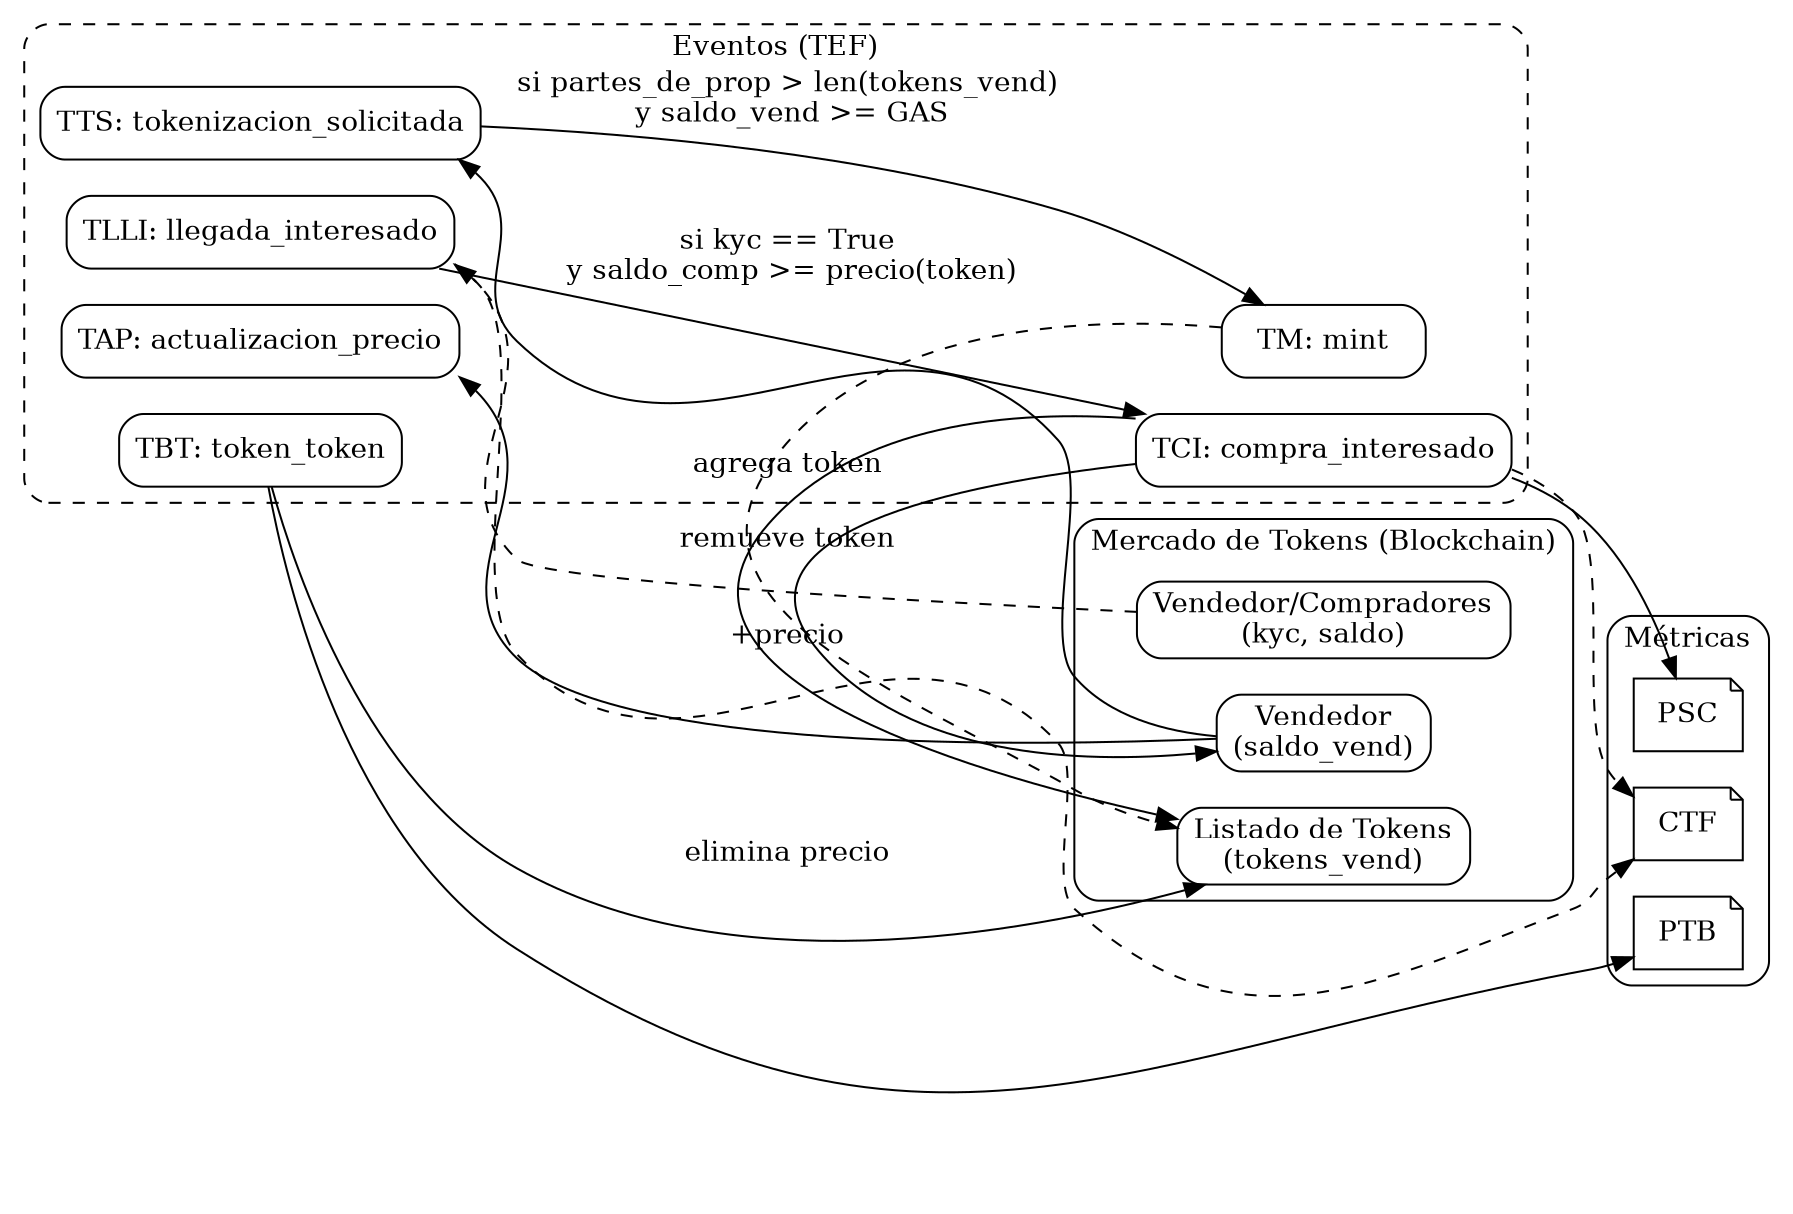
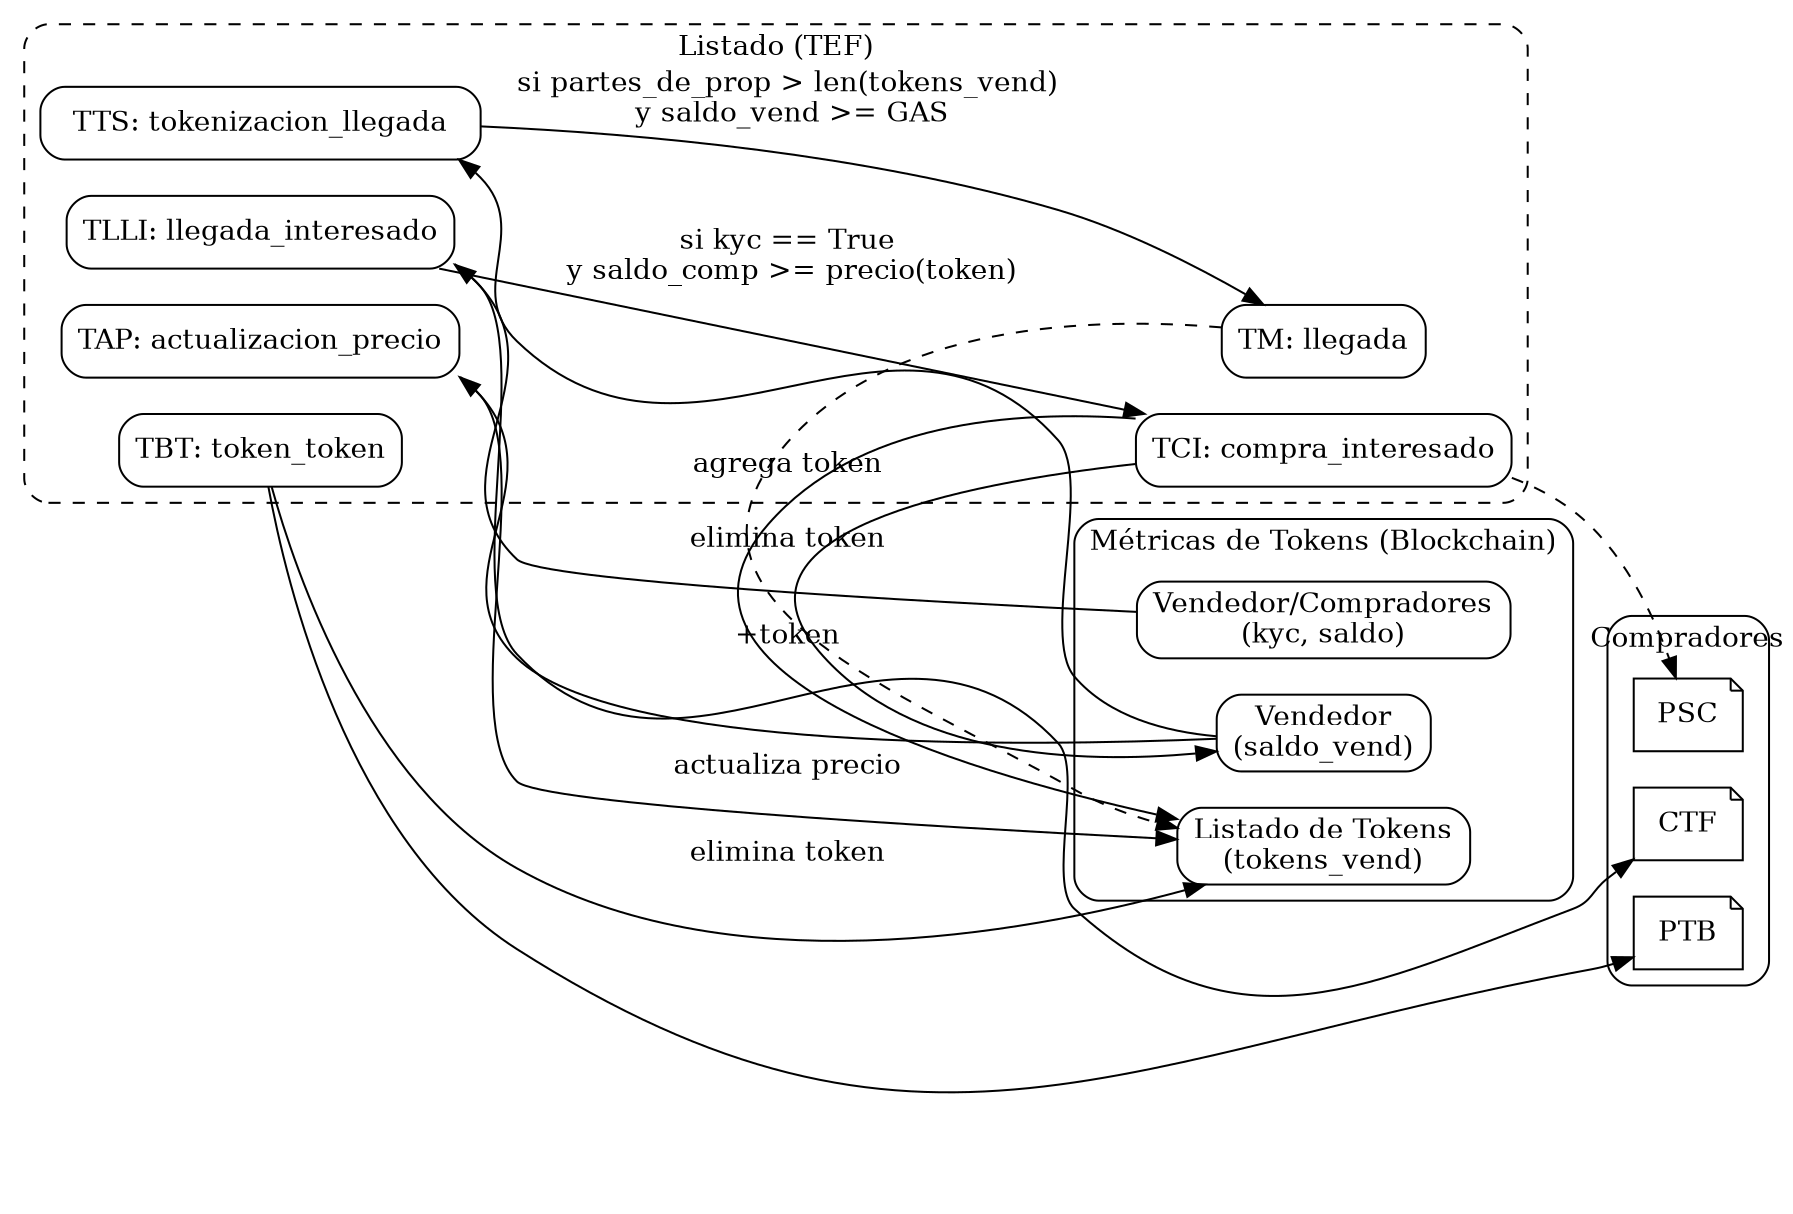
  digraph {
    rankdir=LR
    node [shape=rect style=rounded]
    n1 [label="Vendedor\n(saldo_vend)"]
    n2 [label="Vendedor/Compradores\n(kyc, saldo)"]
    n3 [label="Listado de Tokens\n(tokens_vend)"]
-   n4 [label="TTS: tokenizacion_solicitada"]
-   n5 [label="TM: mint"]
+   n4 [label="TTS: tokenizacion_llegada"]
+   n5 [label="TM: llegada"]
    n6 [label="TLLI: llegada_interesado"]
    n7 [label="TCI: compra_interesado"]
    n8 [label="TBT: token_token"]
    n9 [label="TAP: actualizacion_precio"]
    n10 [label=PTB shape=note]
    n11 [label=PSC shape=note]
    n12 [label=CTF shape=note]
    subgraph cluster_1 {
-     label="Mercado de Tokens (Blockchain)"
+     label="Métricas de Tokens (Blockchain)"
      style=rounded
      n1
      n2
      n3
    }
    subgraph cluster_2 {
-     label="Eventos (TEF)"
+     label="Listado (TEF)"
      style="dashed,rounded"
      n4
      n5
      n6
      n7
      n8
      n9
    }
    subgraph cluster_3 {
-     label="Métricas"
+     label=Compradores
      style=rounded
      n10
      n11
      n12
    }
    n1 -> n4
    n1 -> n9
-   n2 -> n6 [style=dashed]
+   n2 -> n6
    n4 -> n5 [label="si partes_de_prop > len(tokens_vend)\n y saldo_vend >= GAS"]
    n5 -> n3 [label="agrega token" style=dashed]
    n6 -> n7 [label="si kyc == True\n y saldo_comp >= precio(token)"]
-   n6 -> n12 [style=dashed]
-   n7 -> n1 [label="+precio"]
-   n7 -> n3 [label="remueve token"]
-   n7 -> n11
-   n7 -> n12 [style=dashed]
-   n8 -> n3 [label="elimina precio"]
+   n6 -> n12 [style=solid]
+   n7 -> n1 [label="+token"]
+   n7 -> n3 [label="elimina token"]
+   n7 -> n11 [style=dashed]
+   n8 -> n3 [label="elimina token"]
    n8 -> n10
+   n9 -> n3 [label="actualiza precio"]
  }
